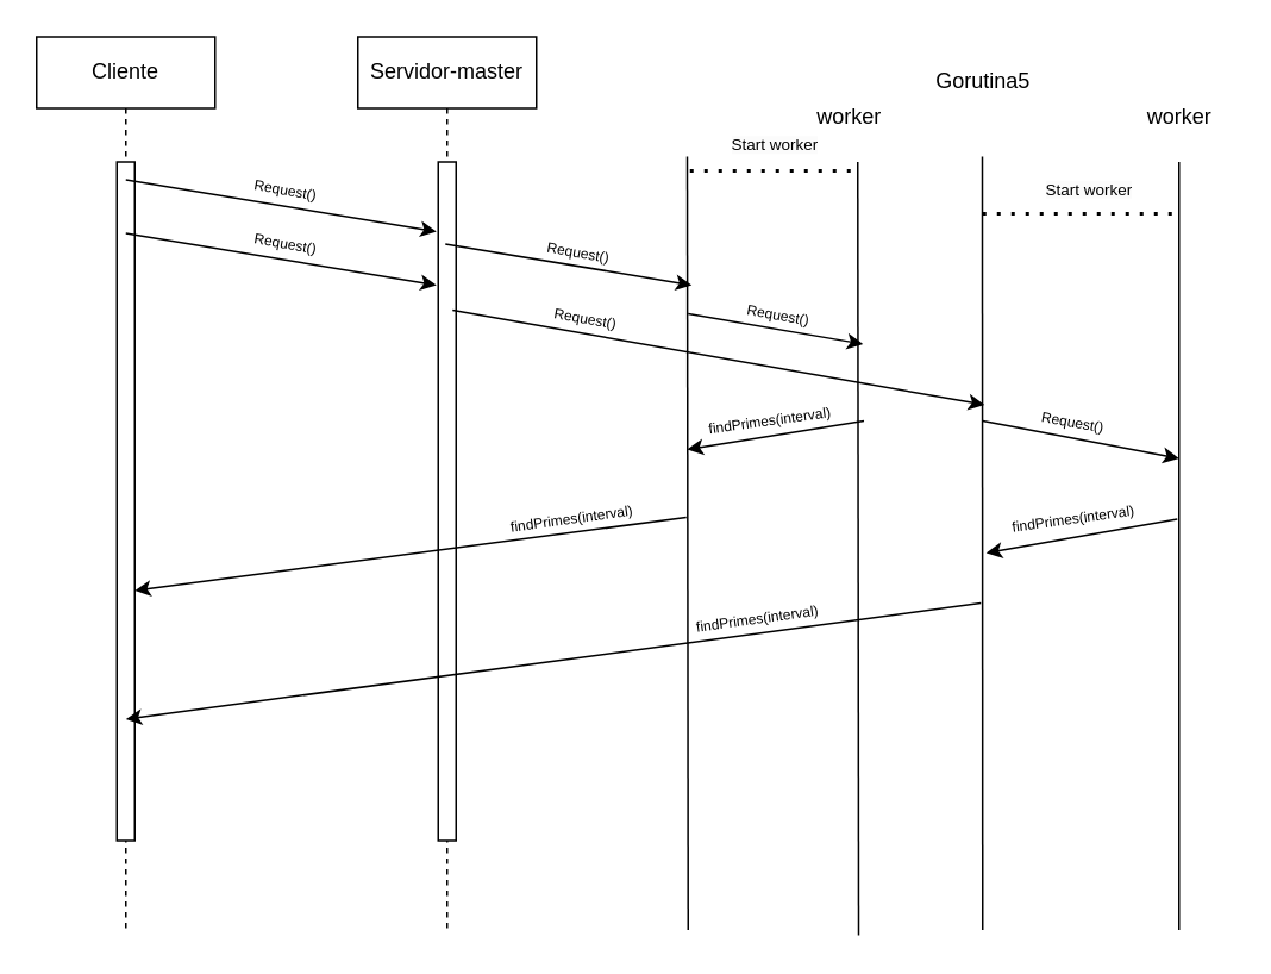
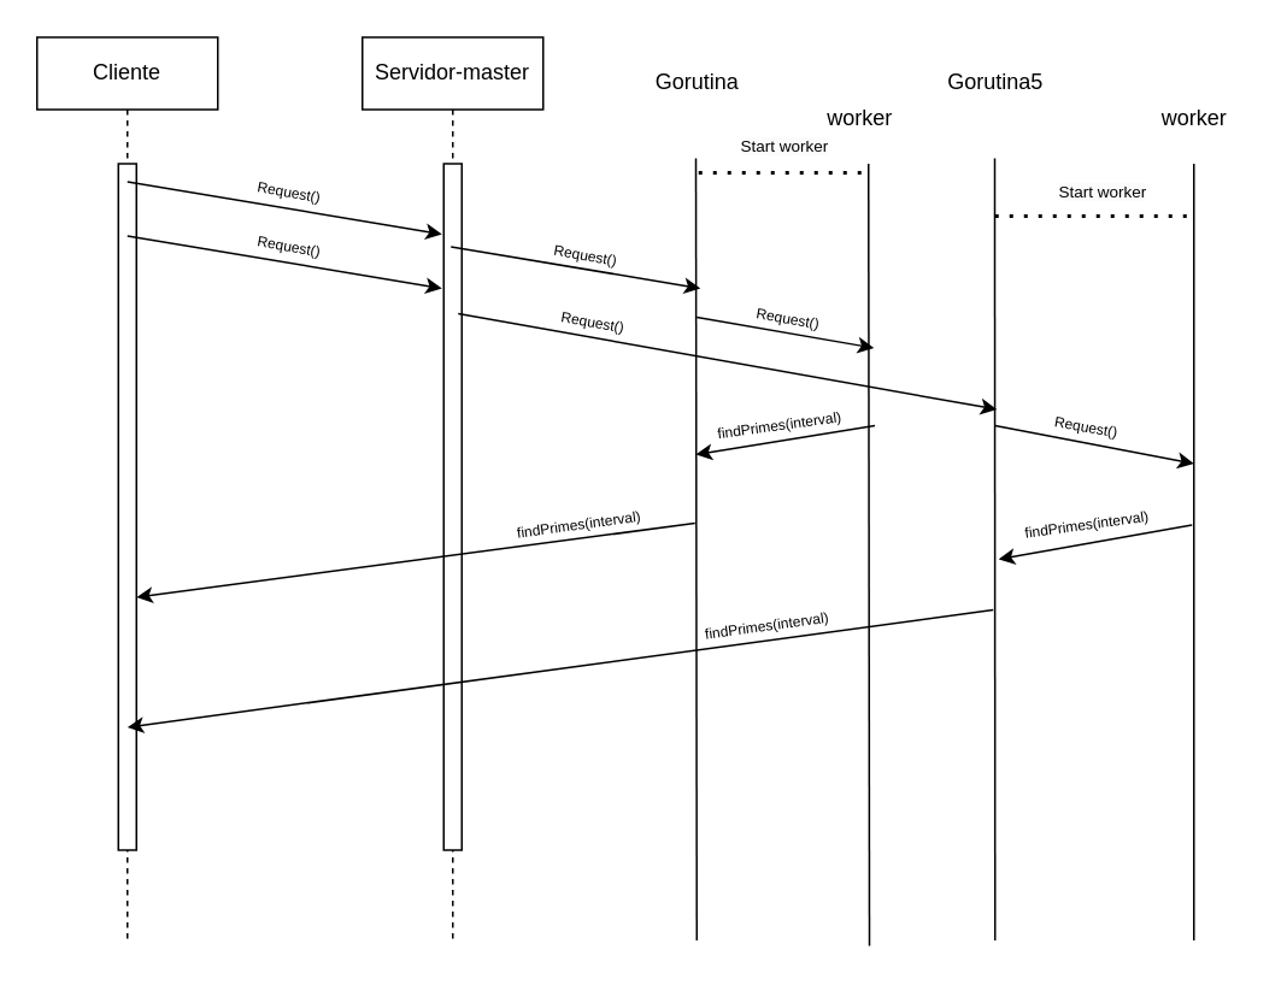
  <mxCell id="0" />
  <mxCell id="1" parent="0" />
  <mxCell id="2" value="Cliente" style="shape=umlLifeline;perimeter=lifelinePerimeter;whiteSpace=wrap;html=1;container=0;dropTarget=0;collapsible=0;recursiveResize=0;outlineConnect=0;portConstraint=eastwest;newEdgeStyle={&quot;edgeStyle&quot;:&quot;elbowEdgeStyle&quot;,&quot;elbow&quot;:&quot;vertical&quot;,&quot;curved&quot;:0,&quot;rounded&quot;:0};" parent="1" vertex="1"><mxGeometry x="20" y="20" width="100" height="500" as="geometry" /></mxCell>
  <mxCell id="3" value="" style="html=1;points=[];perimeter=orthogonalPerimeter;outlineConnect=0;targetShapes=umlLifeline;portConstraint=eastwest;newEdgeStyle={&quot;edgeStyle&quot;:&quot;elbowEdgeStyle&quot;,&quot;elbow&quot;:&quot;vertical&quot;,&quot;curved&quot;:0,&quot;rounded&quot;:0};" parent="2" vertex="1"><mxGeometry x="45" y="70" width="10" height="380" as="geometry" /></mxCell>
  <mxCell id="4" value="Servidor-master" style="shape=umlLifeline;perimeter=lifelinePerimeter;whiteSpace=wrap;html=1;container=0;dropTarget=0;collapsible=0;recursiveResize=0;outlineConnect=0;portConstraint=eastwest;newEdgeStyle={&quot;edgeStyle&quot;:&quot;elbowEdgeStyle&quot;,&quot;elbow&quot;:&quot;vertical&quot;,&quot;curved&quot;:0,&quot;rounded&quot;:0};" parent="1" vertex="1"><mxGeometry x="200" y="20" width="100" height="500" as="geometry" /></mxCell>
  <mxCell id="5" value="" style="html=1;points=[];perimeter=orthogonalPerimeter;outlineConnect=0;targetShapes=umlLifeline;portConstraint=eastwest;newEdgeStyle={&quot;edgeStyle&quot;:&quot;elbowEdgeStyle&quot;,&quot;elbow&quot;:&quot;vertical&quot;,&quot;curved&quot;:0,&quot;rounded&quot;:0};" parent="4" vertex="1"><mxGeometry x="45" y="70" width="10" height="380" as="geometry" /></mxCell>
  <mxCell id="6" value="" style="endArrow=classic;html=1;rounded=0;" parent="1" edge="1"><mxGeometry width="50" height="50" relative="1" as="geometry"><mxPoint x="70" y="100" as="sourcePoint" /><mxPoint x="244" y="129" as="targetPoint" /></mxGeometry></mxCell>
  <mxCell id="7" value="&lt;font style=&quot;font-size: 8px;&quot;&gt;Request()&lt;/font&gt;" style="text;html=1;align=center;verticalAlign=middle;whiteSpace=wrap;rounded=0;rotation=10;" parent="1" vertex="1"><mxGeometry x="130" y="90" width="60" height="30" as="geometry" /></mxCell>
  <mxCell id="8" value="" style="endArrow=classic;html=1;rounded=0;" parent="1" edge="1"><mxGeometry width="50" height="50" relative="1" as="geometry"><mxPoint x="70" y="130" as="sourcePoint" /><mxPoint x="244" y="159" as="targetPoint" /></mxGeometry></mxCell>
  <mxCell id="9" value="&lt;span style=&quot;font-size: 8px;&quot;&gt;Request()&lt;/span&gt;" style="text;html=1;align=center;verticalAlign=middle;whiteSpace=wrap;rounded=0;rotation=10;" parent="1" vertex="1"><mxGeometry x="130" y="120" width="60" height="30" as="geometry" /></mxCell>
  <mxCell id="10" value="" style="endArrow=none;html=1;rounded=0;entryX=0.512;entryY=0.943;entryDx=0;entryDy=0;entryPerimeter=0;" parent="1" edge="1"><mxGeometry width="50" height="50" relative="1" as="geometry"><mxPoint x="385" y="520" as="sourcePoint" /><mxPoint x="384.5" y="87" as="targetPoint" /></mxGeometry></mxCell>
+ <mxCell id="11" value="Gorutina" style="text;html=1;align=center;verticalAlign=middle;resizable=0;points=[];autosize=1;strokeColor=none;fillColor=none;" parent="1" vertex="1"><mxGeometry x="350" y="30" width="70" height="30" as="geometry" /></mxCell>
  <mxCell id="12" value="" style="endArrow=none;html=1;rounded=0;entryX=0.504;entryY=1.08;entryDx=0;entryDy=0;entryPerimeter=0;" parent="1" edge="1"><mxGeometry width="50" height="50" relative="1" as="geometry"><mxPoint x="550" y="520" as="sourcePoint" /><mxPoint x="549.82" y="87" as="targetPoint" /></mxGeometry></mxCell>
  <mxCell id="13" value="Gorutina5" style="text;html=1;align=center;verticalAlign=middle;resizable=0;points=[];autosize=1;strokeColor=none;fillColor=none;" parent="1" vertex="1"><mxGeometry x="510" y="30" width="80" height="30" as="geometry" /></mxCell>
  <mxCell id="14" value="" style="endArrow=none;dashed=1;html=1;dashPattern=1 3;strokeWidth=2;rounded=0;" parent="1" edge="1"><mxGeometry width="50" height="50" relative="1" as="geometry"><mxPoint x="386" y="95" as="sourcePoint" /><mxPoint x="480" y="95" as="targetPoint" /></mxGeometry></mxCell>
  <mxCell id="15" value="" style="endArrow=none;dashed=1;html=1;dashPattern=1 3;strokeWidth=2;rounded=0;" parent="1" edge="1"><mxGeometry width="50" height="50" relative="1" as="geometry"><mxPoint x="550" y="119" as="sourcePoint" /><mxPoint x="660" y="119" as="targetPoint" /></mxGeometry></mxCell>
  <mxCell id="16" value="" style="endArrow=classic;html=1;rounded=0;" parent="1" edge="1"><mxGeometry width="50" height="50" relative="1" as="geometry"><mxPoint x="384" y="289" as="sourcePoint" /><mxPoint x="75" y="330" as="targetPoint" /></mxGeometry></mxCell>
  <mxCell id="17" value="" style="endArrow=classic;html=1;rounded=0;" parent="1" edge="1"><mxGeometry width="50" height="50" relative="1" as="geometry"><mxPoint x="549" y="337" as="sourcePoint" /><mxPoint x="70" y="402" as="targetPoint" /></mxGeometry></mxCell>
  <mxCell id="18" value="&lt;span style=&quot;font-size: 8px;&quot;&gt;findPrimes(interval)&lt;/span&gt;" style="text;html=1;align=center;verticalAlign=middle;whiteSpace=wrap;rounded=0;rotation=-7.8;" parent="1" vertex="1"><mxGeometry x="290" y="274" width="60" height="30" as="geometry" /></mxCell>
  <mxCell id="19" value="&lt;span style=&quot;font-size: 8px;&quot;&gt;findPrimes(interval)&lt;/span&gt;" style="text;html=1;align=center;verticalAlign=middle;whiteSpace=wrap;rounded=0;rotation=-7.8;" parent="1" vertex="1"><mxGeometry x="394" y="330" width="60" height="30" as="geometry" /></mxCell>
  <mxCell id="20" value="" style="endArrow=classic;html=1;rounded=0;" parent="1" edge="1"><mxGeometry width="50" height="50" relative="1" as="geometry"><mxPoint x="249" y="136" as="sourcePoint" /><mxPoint x="387" y="159" as="targetPoint" /></mxGeometry></mxCell>
  <mxCell id="21" value="&lt;font style=&quot;font-size: 8px;&quot;&gt;Request()&lt;/font&gt;" style="text;html=1;align=center;verticalAlign=middle;whiteSpace=wrap;rounded=0;rotation=10;" parent="1" vertex="1"><mxGeometry x="294" y="125" width="60" height="30" as="geometry" /></mxCell>
  <mxCell id="22" value="" style="endArrow=classic;html=1;rounded=0;" parent="1" edge="1"><mxGeometry width="50" height="50" relative="1" as="geometry"><mxPoint x="253" y="173" as="sourcePoint" /><mxPoint x="551" y="226" as="targetPoint" /></mxGeometry></mxCell>
  <mxCell id="23" value="&lt;font style=&quot;font-size: 8px;&quot;&gt;Request()&lt;/font&gt;" style="text;html=1;align=center;verticalAlign=middle;whiteSpace=wrap;rounded=0;rotation=10;" parent="1" vertex="1"><mxGeometry x="298" y="162" width="60" height="30" as="geometry" /></mxCell>
  <mxCell id="24" value="&lt;span style=&quot;color: rgb(0, 0, 0); font-family: Helvetica; font-size: 9px; font-style: normal; font-variant-ligatures: normal; font-variant-caps: normal; font-weight: 400; letter-spacing: normal; orphans: 2; text-align: center; text-indent: 0px; text-transform: none; widows: 2; word-spacing: 0px; -webkit-text-stroke-width: 0px; white-space: normal; background-color: rgb(251, 251, 251); text-decoration-thickness: initial; text-decoration-style: initial; text-decoration-color: initial; display: inline !important; float: none;&quot;&gt;Start worker&lt;/span&gt;" style="text;html=1;align=center;verticalAlign=middle;whiteSpace=wrap;rounded=0;" parent="1" vertex="1"><mxGeometry x="404" y="65" width="60" height="30" as="geometry" /></mxCell>
  <mxCell id="25" value="&lt;span style=&quot;color: rgb(0, 0, 0); font-family: Helvetica; font-size: 9px; font-style: normal; font-variant-ligatures: normal; font-variant-caps: normal; font-weight: 400; letter-spacing: normal; orphans: 2; text-align: center; text-indent: 0px; text-transform: none; widows: 2; word-spacing: 0px; -webkit-text-stroke-width: 0px; white-space: normal; background-color: rgb(251, 251, 251); text-decoration-thickness: initial; text-decoration-style: initial; text-decoration-color: initial; display: inline !important; float: none;&quot;&gt;Start worker&lt;/span&gt;" style="text;html=1;align=center;verticalAlign=middle;whiteSpace=wrap;rounded=0;" parent="1" vertex="1"><mxGeometry x="580" y="90" width="60" height="30" as="geometry" /></mxCell>
  <mxCell id="26" value="" style="endArrow=none;html=1;rounded=0;entryX=0.512;entryY=0.943;entryDx=0;entryDy=0;entryPerimeter=0;" edge="1" parent="1"><mxGeometry width="50" height="50" relative="1" as="geometry"><mxPoint x="480.5" y="523" as="sourcePoint" /><mxPoint x="480" y="90" as="targetPoint" /></mxGeometry></mxCell>
  <mxCell id="27" value="" style="endArrow=none;html=1;rounded=0;" edge="1" parent="1"><mxGeometry width="50" height="50" relative="1" as="geometry"><mxPoint x="660" y="520" as="sourcePoint" /><mxPoint x="660" y="90" as="targetPoint" /></mxGeometry></mxCell>
  <mxCell id="28" value="" style="endArrow=classic;html=1;rounded=0;" edge="1" parent="1"><mxGeometry width="50" height="50" relative="1" as="geometry"><mxPoint x="385" y="175" as="sourcePoint" /><mxPoint x="483" y="192" as="targetPoint" /></mxGeometry></mxCell>
  <mxCell id="29" value="&lt;font style=&quot;font-size: 8px;&quot;&gt;Request()&lt;/font&gt;" style="text;html=1;align=center;verticalAlign=middle;whiteSpace=wrap;rounded=0;rotation=10;" vertex="1" parent="1"><mxGeometry x="406" y="160" width="60" height="30" as="geometry" /></mxCell>
  <mxCell id="30" value="" style="endArrow=classic;html=1;rounded=0;" edge="1" parent="1"><mxGeometry width="50" height="50" relative="1" as="geometry"><mxPoint x="550" y="235" as="sourcePoint" /><mxPoint x="660" y="256" as="targetPoint" /></mxGeometry></mxCell>
  <mxCell id="31" value="&lt;font style=&quot;font-size: 8px;&quot;&gt;Request()&lt;/font&gt;" style="text;html=1;align=center;verticalAlign=middle;whiteSpace=wrap;rounded=0;rotation=10;" vertex="1" parent="1"><mxGeometry x="571" y="220" width="60" height="30" as="geometry" /></mxCell>
  <mxCell id="32" value="" style="endArrow=classic;html=1;rounded=0;" edge="1" parent="1"><mxGeometry width="50" height="50" relative="1" as="geometry"><mxPoint x="483.5" y="235" as="sourcePoint" /><mxPoint x="384.5" y="251" as="targetPoint" /></mxGeometry></mxCell>
  <mxCell id="33" value="&lt;span style=&quot;font-size: 8px;&quot;&gt;findPrimes(interval)&lt;/span&gt;" style="text;html=1;align=center;verticalAlign=middle;whiteSpace=wrap;rounded=0;rotation=-7.8;" vertex="1" parent="1"><mxGeometry x="401" y="219" width="60" height="30" as="geometry" /></mxCell>
  <mxCell id="34" value="" style="endArrow=classic;html=1;rounded=0;" edge="1" parent="1"><mxGeometry width="50" height="50" relative="1" as="geometry"><mxPoint x="659" y="290" as="sourcePoint" /><mxPoint x="552" y="309" as="targetPoint" /></mxGeometry></mxCell>
  <mxCell id="35" value="&lt;span style=&quot;font-size: 8px;&quot;&gt;findPrimes(interval)&lt;/span&gt;" style="text;html=1;align=center;verticalAlign=middle;whiteSpace=wrap;rounded=0;rotation=-7.8;" vertex="1" parent="1"><mxGeometry x="571" y="274" width="60" height="30" as="geometry" /></mxCell>
  <mxCell id="36" value="worker&lt;span style=&quot;color: rgba(0, 0, 0, 0); font-family: monospace; font-size: 0px; text-align: start;&quot;&gt;%3CmxGraphModel%3E%3Croot%3E%3CmxCell%20id%3D%220%22%2F%3E%3CmxCell%20id%3D%221%22%20parent%3D%220%22%2F%3E%3CmxCell%20id%3D%222%22%20value%3D%22Gorutina%22%20style%3D%22text%3Bhtml%3D1%3Balign%3Dcenter%3BverticalAlign%3Dmiddle%3Bresizable%3D0%3Bpoints%3D%5B%5D%3Bautosize%3D1%3BstrokeColor%3Dnone%3BfillColor%3Dnone%3B%22%20vertex%3D%221%22%20parent%3D%221%22%3E%3CmxGeometry%20x%3D%22380%22%20y%3D%2260%22%20width%3D%2270%22%20height%3D%2230%22%20as%3D%22geometry%22%2F%3E%3C%2FmxCell%3E%3C%2Froot%3E%3C%2FmxGraphModel%3E&lt;/span&gt;" style="text;html=1;align=center;verticalAlign=middle;resizable=0;points=[];autosize=1;strokeColor=none;fillColor=none;" vertex="1" parent="1"><mxGeometry x="445" y="50" width="60" height="30" as="geometry" /></mxCell>
  <mxCell id="37" value="worker&lt;span style=&quot;color: rgba(0, 0, 0, 0); font-family: monospace; font-size: 0px; text-align: start;&quot;&gt;%3CmxGraphModel%3E%3Croot%3E%3CmxCell%20id%3D%220%22%2F%3E%3CmxCell%20id%3D%221%22%20parent%3D%220%22%2F%3E%3CmxCell%20id%3D%222%22%20value%3D%22Gorutina%22%20style%3D%22text%3Bhtml%3D1%3Balign%3Dcenter%3BverticalAlign%3Dmiddle%3Bresizable%3D0%3Bpoints%3D%5B%5D%3Bautosize%3D1%3BstrokeColor%3Dnone%3BfillColor%3Dnone%3B%22%20vertex%3D%221%22%20parent%3D%221%22%3E%3CmxGeometry%20x%3D%22380%22%20y%3D%2260%22%20width%3D%2270%22%20height%3D%2230%22%20as%3D%22geometry%22%2F%3E%3C%2FmxCell%3E%3C%2Froot%3E%3C%2FmxGraphModel%3E&lt;/span&gt;" style="text;html=1;align=center;verticalAlign=middle;resizable=0;points=[];autosize=1;strokeColor=none;fillColor=none;" vertex="1" parent="1"><mxGeometry x="630" y="50" width="60" height="30" as="geometry" /></mxCell>
